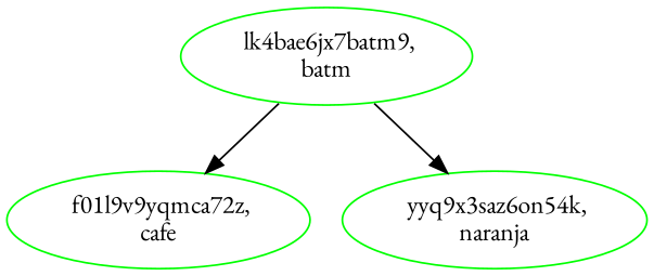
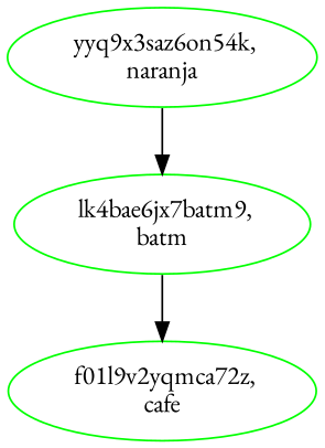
  digraph {
    fontname="EB Garamond"
    node [color=green fontname="EB Garamond"]
    edge [fontname="EB Garamond"]
-   n1 [height=0.5 label=" f01l9v9yqmca72z,\ncafe" width=1.2]
+   n1 [height=0.5 label=" f01l9v2yqmca72z,\ncafe" width=1.2]
    n2 [height=0.5 label=" lk4bae6jx7batm9,\nbatm" width=1.2]
    n3 [height=0.5 label=" yyq9x3saz6on54k,\nnaranja" width=1.2]
    n2 -> n1
-   n2 -> n3
+   n3 -> n2
  }
